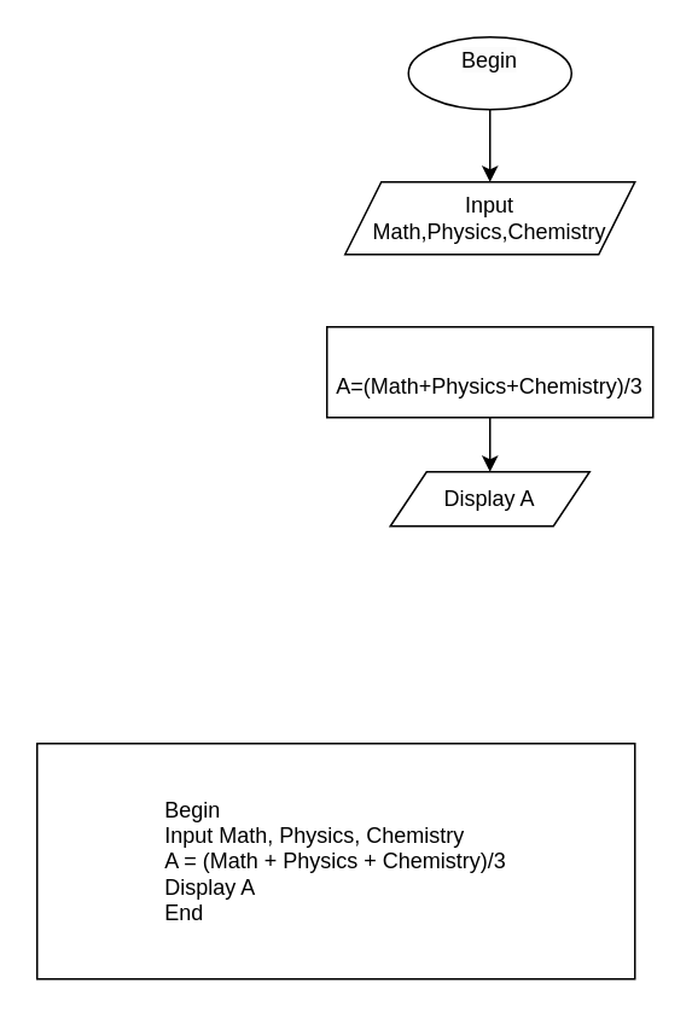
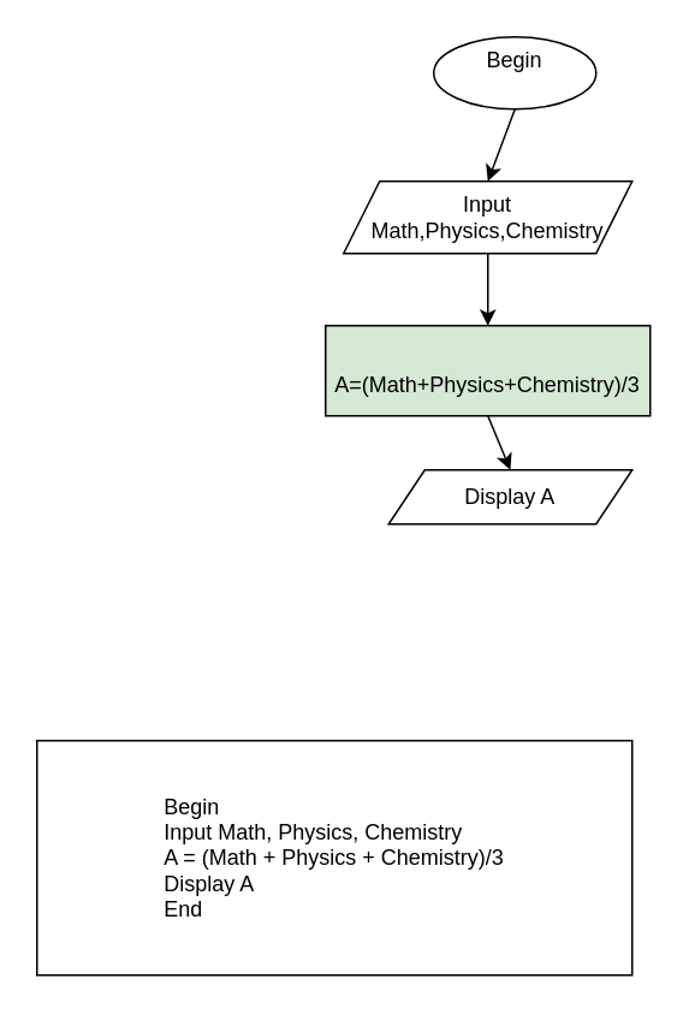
  <mxCell id="0" />
  <mxCell id="1" parent="0" />
  <mxCell id="2" value="&lt;div style=&quot;text-align: left;&quot;&gt;&lt;span style=&quot;background-color: initial;&quot;&gt;Begin&lt;/span&gt;&lt;/div&gt;&lt;div style=&quot;text-align: left;&quot;&gt;&lt;span style=&quot;background-color: initial;&quot;&gt;Input Math, Physics, Chemistry&lt;/span&gt;&lt;/div&gt;&lt;div style=&quot;text-align: left;&quot;&gt;A = (Math + Physics + Chemistry)/3&lt;/div&gt;&lt;div style=&quot;text-align: left;&quot;&gt;&lt;span style=&quot;background-color: initial;&quot;&gt;Display A&lt;/span&gt;&lt;/div&gt;&lt;div style=&quot;text-align: left;&quot;&gt;&lt;span style=&quot;background-color: initial;&quot;&gt;End&lt;/span&gt;&lt;/div&gt;" style="whiteSpace=wrap;html=1;" parent="1" vertex="1"><mxGeometry x="20" y="410" width="330" height="130" as="geometry" /></mxCell>
- <mxCell id="3" value="&#10;&lt;span style=&quot;color: rgb(0, 0, 0); font-family: Helvetica; font-size: 12px; font-style: normal; font-variant-ligatures: normal; font-variant-caps: normal; font-weight: 400; letter-spacing: normal; orphans: 2; text-align: left; text-indent: 0px; text-transform: none; widows: 2; word-spacing: 0px; -webkit-text-stroke-width: 0px; background-color: rgb(251, 251, 251); text-decoration-thickness: initial; text-decoration-style: initial; text-decoration-color: initial; float: none; display: inline !important;&quot;&gt;Begin&lt;/span&gt;&#10;&#10;" style="ellipse;whiteSpace=wrap;html=1;" parent="1" vertex="1"><mxGeometry x="225" y="20" width="90" height="40" as="geometry" /></mxCell>
+ <mxCell id="3" value="&#10;&lt;span style=&quot;color: rgb(0, 0, 0); font-family: Helvetica; font-size: 12px; font-style: normal; font-variant-ligatures: normal; font-variant-caps: normal; font-weight: 400; letter-spacing: normal; orphans: 2; text-align: left; text-indent: 0px; text-transform: none; widows: 2; word-spacing: 0px; -webkit-text-stroke-width: 0px; background-color: rgb(251, 251, 251); text-decoration-thickness: initial; text-decoration-style: initial; text-decoration-color: initial; float: none; display: inline !important;&quot;&gt;Begin&lt;/span&gt;&#10;&#10;" style="ellipse;whiteSpace=wrap;html=1;" parent="1" vertex="1"><mxGeometry x="240" y="20" width="90" height="40" as="geometry" /></mxCell>
  <mxCell id="4" value="Input Math,Physics,Chemistry" style="shape=parallelogram;perimeter=parallelogramPerimeter;whiteSpace=wrap;html=1;fixedSize=1;" parent="1" vertex="1"><mxGeometry x="190" y="100" width="160" height="40" as="geometry" /></mxCell>
- <mxCell id="5" value="&lt;br&gt;&lt;div style=&quot;text-align: left;&quot;&gt;&lt;span style=&quot;background-color: initial;&quot;&gt;A=(Math+Physics+Chemistry)/3&lt;/span&gt;&lt;/div&gt;" style="rounded=0;whiteSpace=wrap;html=1;" parent="1" vertex="1"><mxGeometry x="180" y="180" width="180" height="50" as="geometry" /></mxCell>
- <mxCell id="6" value="Display A" style="shape=parallelogram;perimeter=parallelogramPerimeter;whiteSpace=wrap;html=1;fixedSize=1;" parent="1" vertex="1"><mxGeometry x="215" y="260" width="110" height="30" as="geometry" /></mxCell>
+ <mxCell id="5" value="&lt;br&gt;&lt;div style=&quot;text-align: left;&quot;&gt;&lt;span style=&quot;background-color: initial;&quot;&gt;A=(Math+Physics+Chemistry)/3&lt;/span&gt;&lt;/div&gt;" style="rounded=0;whiteSpace=wrap;html=1;fillColor=#d5e8d4;" parent="1" vertex="1"><mxGeometry x="180" y="180" width="180" height="50" as="geometry" /></mxCell>
+ <mxCell id="6" value="Display A" style="shape=parallelogram;perimeter=parallelogramPerimeter;whiteSpace=wrap;html=1;fixedSize=1;" parent="1" vertex="1"><mxGeometry x="215" y="260" width="135" height="30" as="geometry" /></mxCell>
  <mxCell id="7" value="" style="endArrow=classic;html=1;rounded=0;exitX=0.5;exitY=1;exitDx=0;exitDy=0;entryX=0.5;entryY=0;entryDx=0;entryDy=0;" parent="1" source="3" target="4" edge="1"><mxGeometry width="50" height="50" relative="1" as="geometry"><mxPoint x="245" y="320" as="sourcePoint" /><mxPoint x="295" y="270" as="targetPoint" /></mxGeometry></mxCell>
+ <mxCell id="8" value="" style="endArrow=classic;html=1;rounded=0;exitX=0.5;exitY=1;exitDx=0;exitDy=0;entryX=0.5;entryY=0;entryDx=0;entryDy=0;" parent="1" source="4" target="5" edge="1"><mxGeometry width="50" height="50" relative="1" as="geometry"><mxPoint x="245" y="320" as="sourcePoint" /><mxPoint x="270" y="160" as="targetPoint" /></mxGeometry></mxCell>
  <mxCell id="9" value="" style="endArrow=classic;html=1;rounded=0;exitX=0.5;exitY=1;exitDx=0;exitDy=0;entryX=0.5;entryY=0;entryDx=0;entryDy=0;" parent="1" source="5" target="6" edge="1"><mxGeometry width="50" height="50" relative="1" as="geometry"><mxPoint x="245" y="320" as="sourcePoint" /><mxPoint x="295" y="270" as="targetPoint" /></mxGeometry></mxCell>
